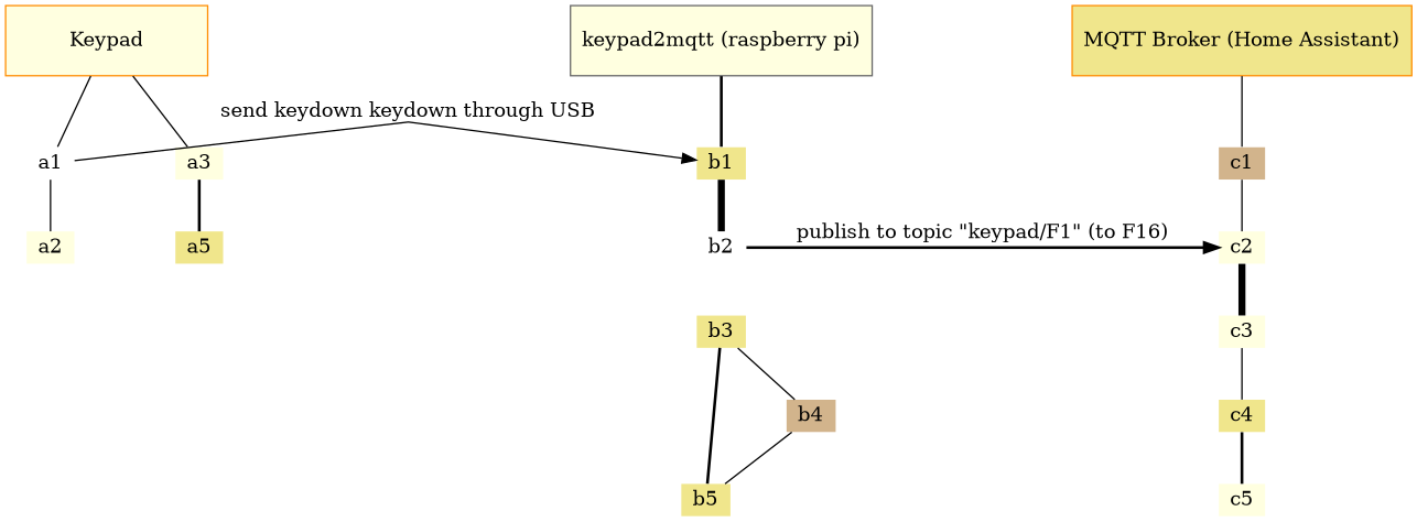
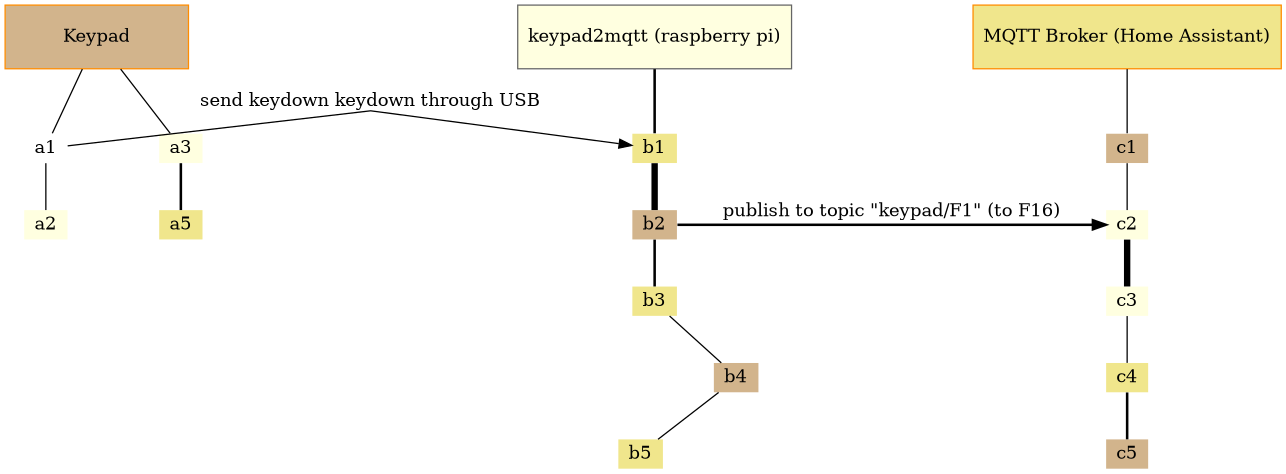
  digraph {
    nodesep=1.0
    ordering=out
    splines=line
    node [color=gray40 fillcolor=lightyellow shape=none style=filled]
    edge [arrowhead=none style=solid weight=6]
-   n1 [color=darkorange height=0.7 label=Keypad shape=rectangle width=2]
+   n1 [color=darkorange fillcolor=tan height=0.7 label=Keypad shape=rectangle width=2]
    n2 [height=0.7 label="keypad2mqtt (raspberry pi)" shape=rectangle width=2]
    n3 [color=darkorange fillcolor=khaki height=0.7 label="MQTT Broker (Home Assistant)" shape=rectangle width=2]
    a1 [fillcolor=white height=0 width=0]
    a2 [color=darkgreen height=0 width=0]
    a3 [height=0 width=0]
    a5 [fillcolor=khaki height=0 width=0]
    b1 [fillcolor=khaki height=0 width=0]
-   b2 [color=darkgreen fillcolor=white height=0 width=0]
+   b2 [color=darkgreen fillcolor=tan height=0 width=0]
    b3 [fillcolor=khaki height=0 width=0]
    b4 [color=darkorange fillcolor=tan height=0 width=0]
    b5 [fillcolor=khaki height=0 width=0]
    c1 [color=darkorange fillcolor=tan height=0 width=0]
    c2 [color=darkorange height=0 width=0]
    c3 [color=darkgreen height=0 width=0]
    c4 [color=darkgreen fillcolor=khaki height=0 width=0]
-   c5 [color=darkgreen height=0 width=0]
+   c5 [color=darkgreen fillcolor=tan height=0 width=0]
    subgraph sub_1 {
      rank=same
      n1
      n2
      n3
    }
    subgraph sub_2 {
      n1
      a1
      a2
      a3
      a5
    }
    subgraph sub_3 {
      n2
      b1
      b2
      b3
      b4
      b5
    }
    subgraph sub_4 {
      n3
      c1
      c2
      c3
      c4
      c5
    }
    subgraph sub_5 {
      rank=same
      a1
      b1
    }
    subgraph sub_6 {
      rank=same
      b2
      c2
    }
    n1 -> a1
    n1 -> a3
    n2 -> b1 [style=bold]
    n3 -> c1
    a1 -> a2
    a1 -> b1 [arrowhead=normal label="send keydown keydown through USB" weight=""]
    a3 -> a5 [style=bold]
    b1 -> b2 [penwidth=5 style=bold]
-   b5 -> b3 [style=bold]
+   b2 -> b3 [style=bold]
    b2 -> c2 [arrowhead=normal label="publish to topic \"keypad/F1\" (to F16)" style=bold weight=""]
    b3 -> b4
    b4 -> b5
    c1 -> c2
    c2 -> c3 [penwidth=5 style=bold]
    c3 -> c4
    c4 -> c5 [style=bold]
  }
